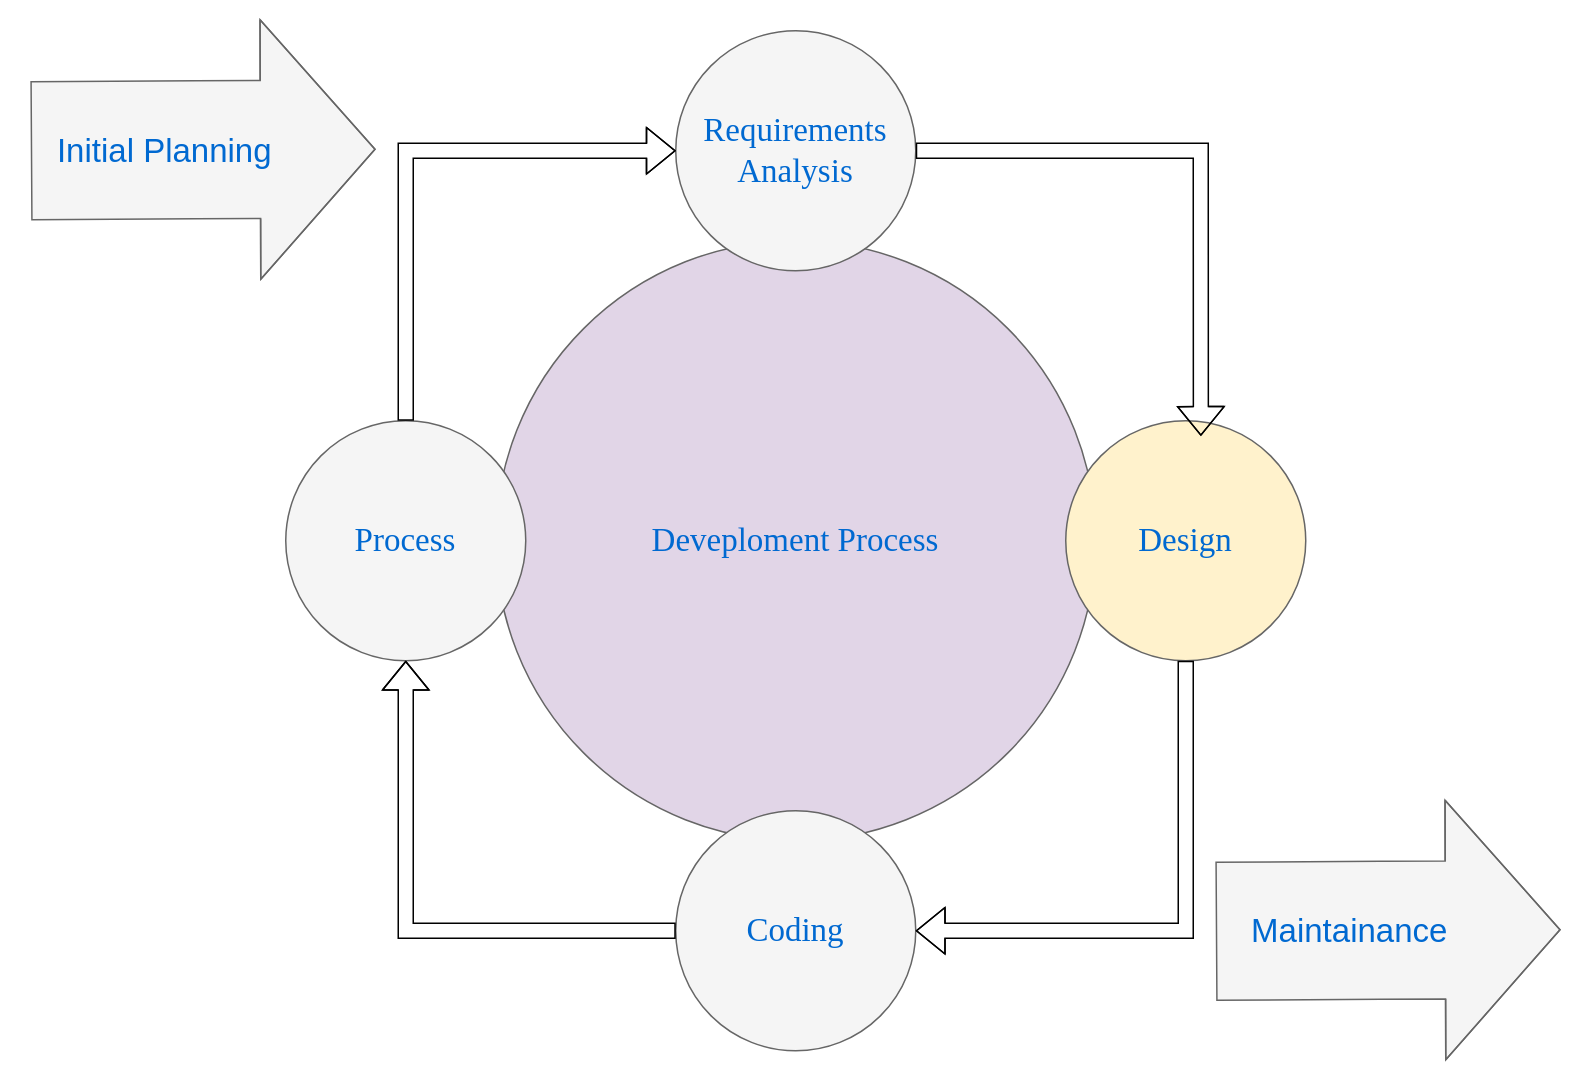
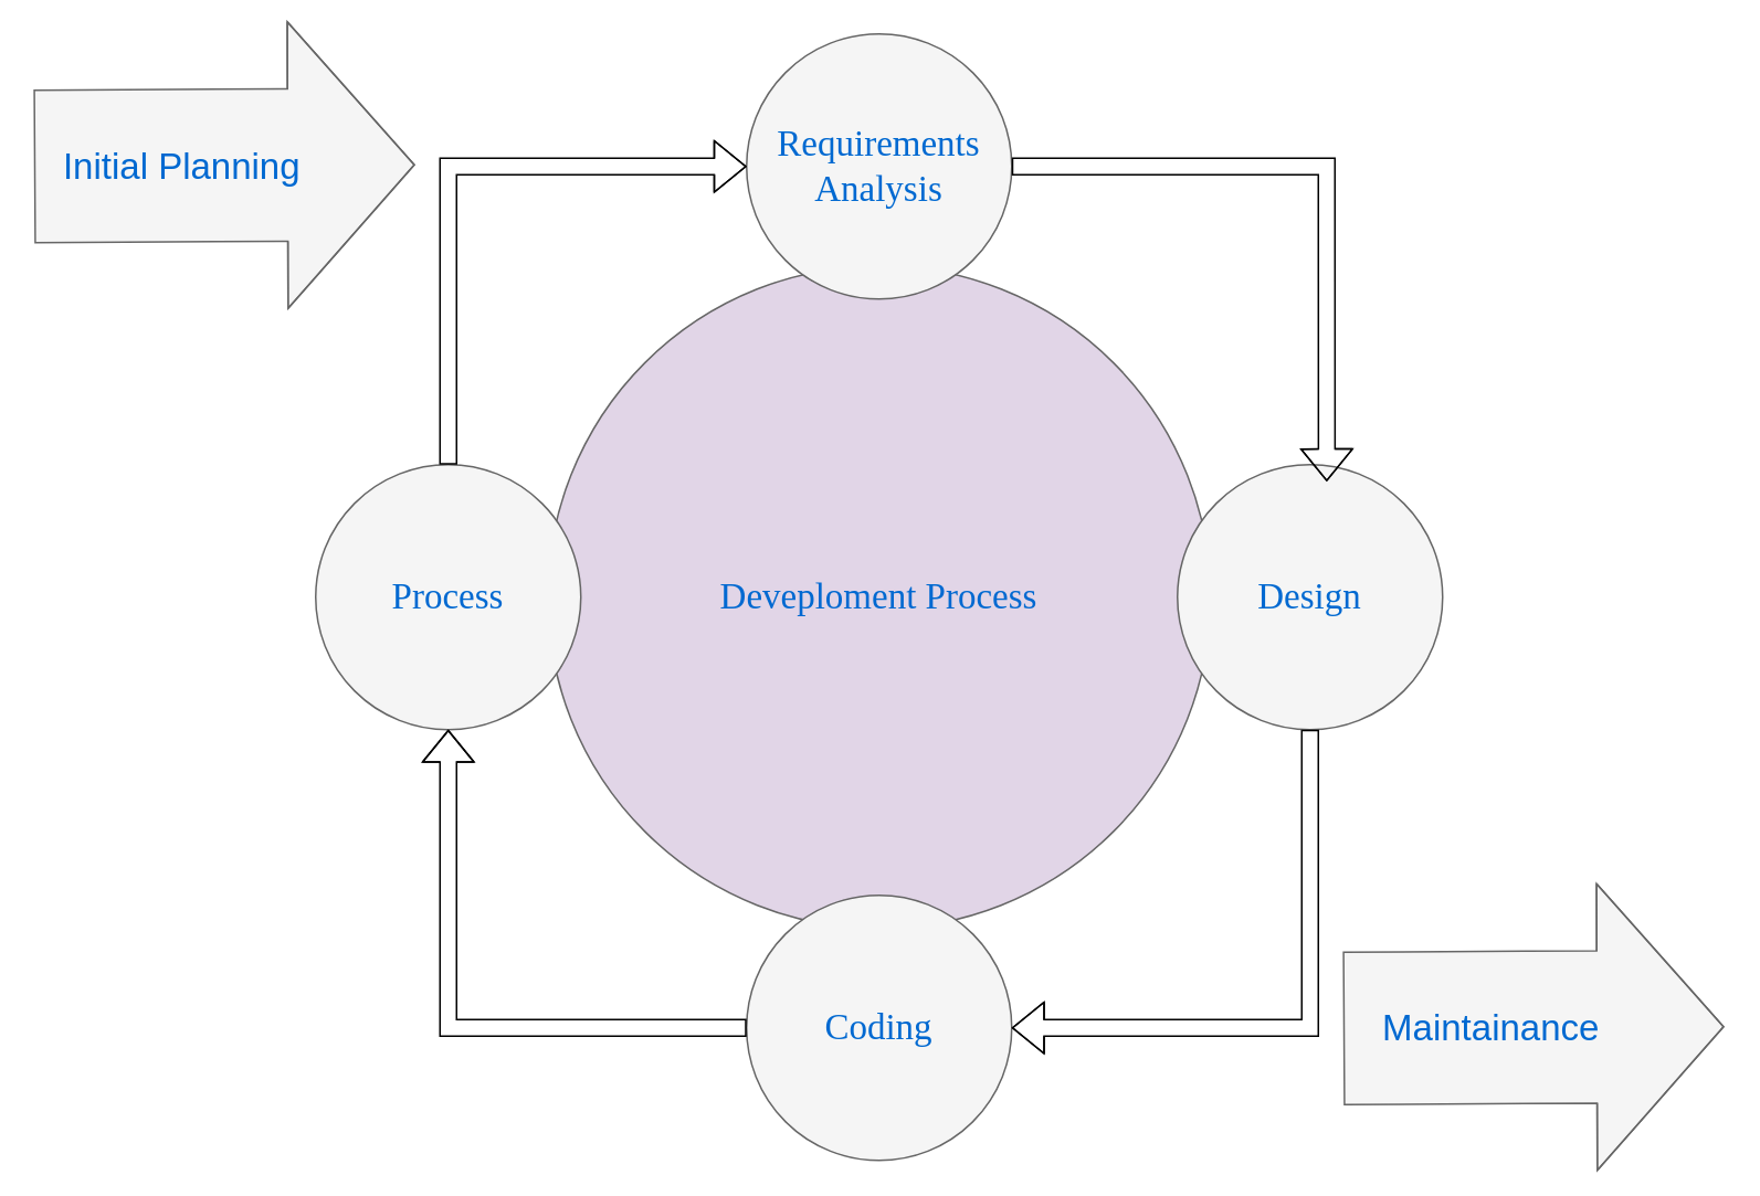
  <mxCell id="0" />
  <mxCell id="1" parent="0" />
  <mxCell id="2" value="Deveploment Process" style="ellipse;whiteSpace=wrap;html=1;rounded=0;shadow=0;dashed=0;comic=0;fontFamily=Verdana;fontSize=22;fontColor=#0069D1;fillColor=#e1d5e7;strokeColor=#666666;" parent="1" vertex="1"><mxGeometry x="330" y="160" width="400" height="400" as="geometry" /></mxCell>
  <mxCell id="3" value="Requirements&lt;br&gt;Analysis" style="ellipse;whiteSpace=wrap;html=1;rounded=0;shadow=0;dashed=0;comic=0;fontFamily=Verdana;fontSize=22;fontColor=#0069D1;fillColor=#f5f5f5;strokeColor=#666666;" parent="1" vertex="1"><mxGeometry x="450" y="20" width="160" height="160" as="geometry" /></mxCell>
  <mxCell id="4" value="Coding" style="ellipse;whiteSpace=wrap;html=1;rounded=0;shadow=0;dashed=0;comic=0;fontFamily=Verdana;fontSize=22;fontColor=#0069D1;fillColor=#f5f5f5;strokeColor=#666666;" parent="1" vertex="1"><mxGeometry x="450" y="540" width="160" height="160" as="geometry" /></mxCell>
- <mxCell id="5" value="Design" style="ellipse;whiteSpace=wrap;html=1;rounded=0;shadow=0;dashed=0;comic=0;fontFamily=Verdana;fontSize=22;fontColor=#0069D1;fillColor=#fff2cc;strokeColor=#666666;" parent="1" vertex="1"><mxGeometry x="710" y="280" width="160" height="160" as="geometry" /></mxCell>
+ <mxCell id="5" value="Design" style="ellipse;whiteSpace=wrap;html=1;rounded=0;shadow=0;dashed=0;comic=0;fontFamily=Verdana;fontSize=22;fontColor=#0069D1;fillColor=#f5f5f5;strokeColor=#666666;" parent="1" vertex="1"><mxGeometry x="710" y="280" width="160" height="160" as="geometry" /></mxCell>
  <mxCell id="6" value="Process" style="ellipse;whiteSpace=wrap;html=1;rounded=0;shadow=0;dashed=0;comic=0;fontFamily=Verdana;fontSize=22;fontColor=#0069D1;fillColor=#f5f5f5;strokeColor=#666666;" parent="1" vertex="1"><mxGeometry x="190" y="280" width="160" height="160" as="geometry" /></mxCell>
  <mxCell id="7" value="" style="shape=flexArrow;endArrow=classic;html=1;rounded=0;entryX=0;entryY=0.5;entryDx=0;entryDy=0;" edge="1" parent="1" source="6" target="3"><mxGeometry width="50" height="50" relative="1" as="geometry"><mxPoint x="400" y="360" as="sourcePoint" /><mxPoint x="390" y="140" as="targetPoint" /><Array as="points"><mxPoint x="270" y="100" /></Array></mxGeometry></mxCell>
  <mxCell id="8" value="" style="shape=flexArrow;endArrow=classic;html=1;rounded=0;entryX=0.563;entryY=0.063;entryDx=0;entryDy=0;exitX=1;exitY=0.5;exitDx=0;exitDy=0;entryPerimeter=0;" edge="1" parent="1" source="3" target="5"><mxGeometry width="50" height="50" relative="1" as="geometry"><mxPoint x="630" y="300" as="sourcePoint" /><mxPoint x="810" y="120" as="targetPoint" /><Array as="points"><mxPoint x="800" y="100" /></Array></mxGeometry></mxCell>
  <mxCell id="9" value="" style="shape=flexArrow;endArrow=classic;html=1;rounded=0;entryX=1;entryY=0.5;entryDx=0;entryDy=0;exitX=0.5;exitY=1;exitDx=0;exitDy=0;" edge="1" parent="1" source="5" target="4"><mxGeometry width="50" height="50" relative="1" as="geometry"><mxPoint x="670" y="450" as="sourcePoint" /><mxPoint x="860.08" y="640.08" as="targetPoint" /><Array as="points"><mxPoint x="790" y="620" /></Array></mxGeometry></mxCell>
  <mxCell id="10" value="" style="shape=flexArrow;endArrow=classic;html=1;rounded=0;entryX=0.5;entryY=1;entryDx=0;entryDy=0;exitX=0;exitY=0.5;exitDx=0;exitDy=0;" edge="1" parent="1" source="4" target="6"><mxGeometry width="50" height="50" relative="1" as="geometry"><mxPoint x="800" y="450" as="sourcePoint" /><mxPoint x="620" y="630" as="targetPoint" /><Array as="points"><mxPoint x="270" y="620" /></Array></mxGeometry></mxCell>
  <mxCell id="11" value="" style="shape=flexArrow;endArrow=classic;html=1;rounded=0;width=92;endSize=25.133;endWidth=80;fontSize=22;fillColor=#F5F5F5;strokeColor=#666666;labelBackgroundColor=none;fontColor=#0069D1;" edge="1" parent="1"><mxGeometry width="50" height="50" relative="1" as="geometry"><mxPoint x="20" y="100" as="sourcePoint" /><mxPoint x="250" y="99" as="targetPoint" /><Array as="points"><mxPoint x="130" y="99.33" /></Array></mxGeometry></mxCell>
  <mxCell id="12" value="Initial Planning" style="edgeLabel;html=1;align=center;verticalAlign=middle;resizable=0;points=[];fontSize=22;labelBackgroundColor=none;fontColor=#0069D1;" vertex="1" connectable="0" parent="11"><mxGeometry x="-0.227" y="19" relative="1" as="geometry"><mxPoint y="20" as="offset" /></mxGeometry></mxCell>
  <mxCell id="13" value="" style="shape=flexArrow;endArrow=classic;html=1;rounded=0;width=92;endSize=25.133;endWidth=80;fontSize=22;fillColor=#F5F5F5;strokeColor=#666666;labelBackgroundColor=none;fontColor=#0069D1;" edge="1" parent="1"><mxGeometry width="50" height="50" relative="1" as="geometry"><mxPoint x="810" y="620.33" as="sourcePoint" /><mxPoint x="1040" y="619.33" as="targetPoint" /><Array as="points"><mxPoint x="920" y="619.66" /></Array></mxGeometry></mxCell>
  <mxCell id="14" value="Maintainance&lt;br&gt;" style="edgeLabel;html=1;align=center;verticalAlign=middle;resizable=0;points=[];fontSize=22;labelBackgroundColor=none;fontColor=#0069D1;" vertex="1" connectable="0" parent="13"><mxGeometry x="-0.227" y="19" relative="1" as="geometry"><mxPoint y="20" as="offset" /></mxGeometry></mxCell>
